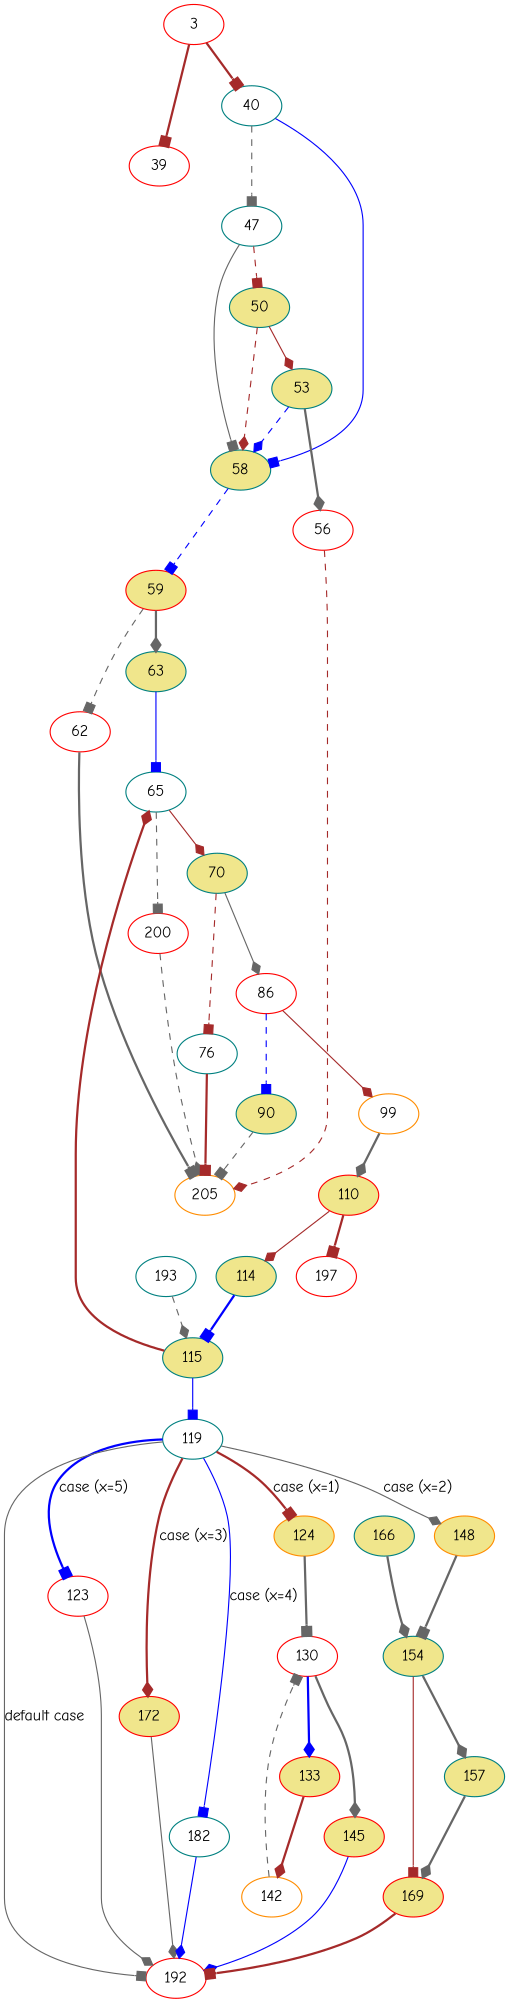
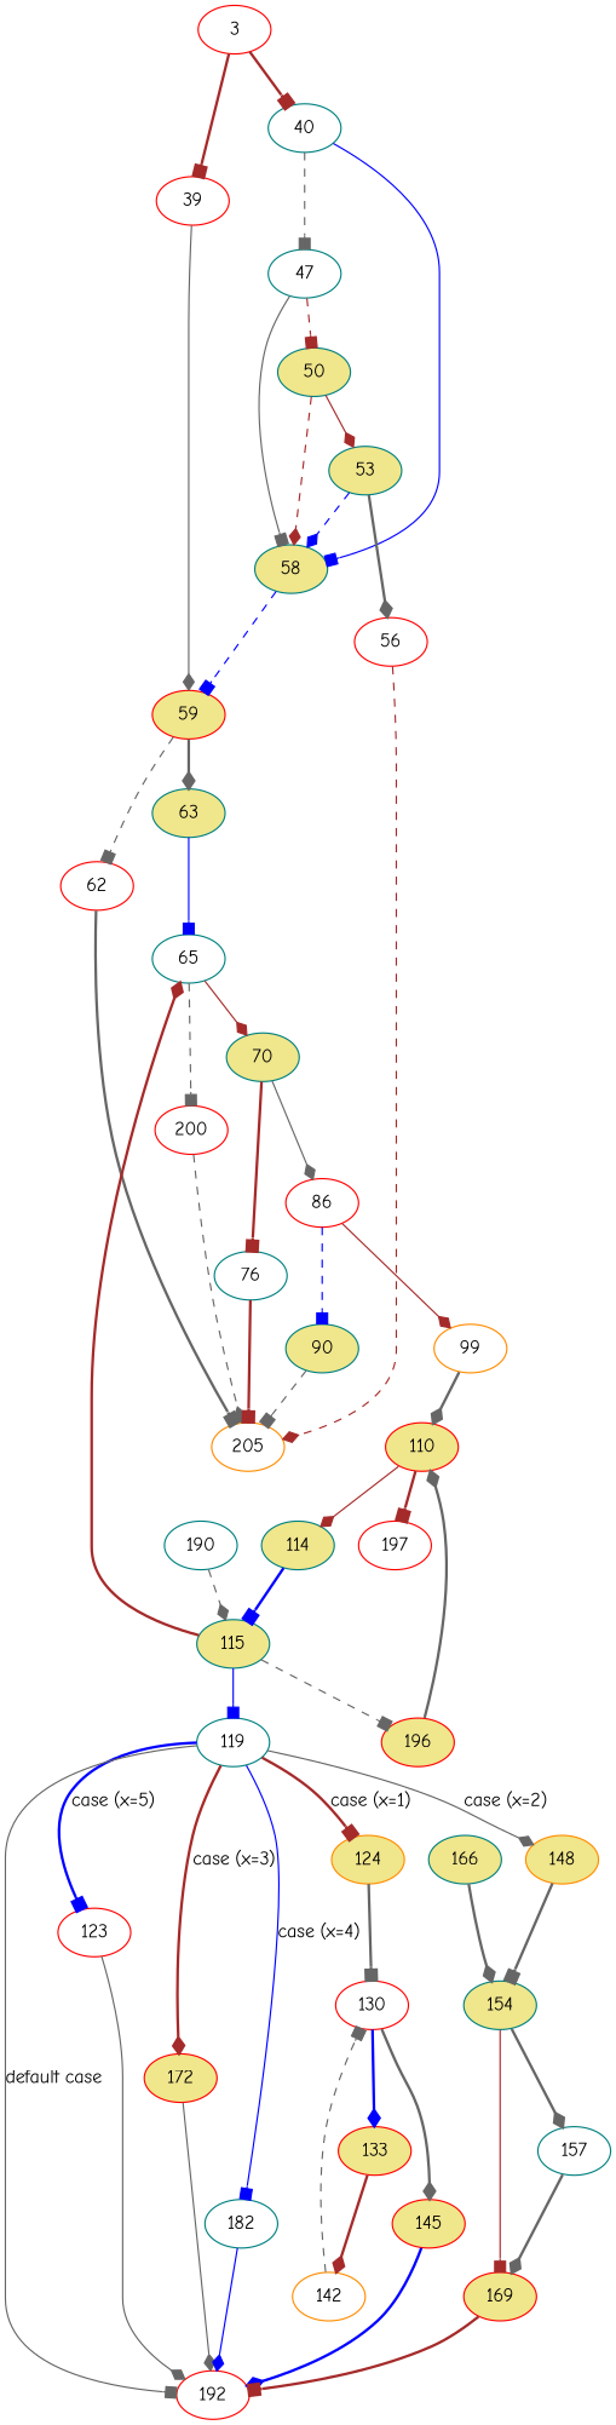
  strict digraph {
    fontname="Comic Neue"
    node [color=teal fillcolor=white fontname="Comic Neue" style=filled]
    edge [arrowhead=box color=gray40 fontname="Comic Neue" style=bold]
    3 [color=red entry=true]
    39 [color=red]
    40
    59 [color=red fillcolor=khaki]
    47
    58 [fillcolor=khaki]
    62 [color=red]
    63 [fillcolor=khaki]
    50 [fillcolor=khaki]
    205 [color=darkorange]
    65
    53 [fillcolor=khaki]
    56 [color=red]
    70 [fillcolor=khaki]
    200 [color=red]
    76
    86 [color=red]
    99 [color=darkorange]
    90 [fillcolor=khaki]
    110 [color=red fillcolor=khaki]
    114 [fillcolor=khaki]
    197 [color=red]
    115 [fillcolor=khaki]
    119
+   196 [color=red fillcolor=khaki]
    123 [color=red]
    124 [color=darkorange fillcolor=khaki]
    148 [color=darkorange fillcolor=khaki]
    172 [color=red fillcolor=khaki]
    182
    192 [color=red]
    130 [color=red]
    154 [fillcolor=khaki]
    133 [color=red fillcolor=khaki]
    145 [color=red fillcolor=khaki]
-   157 [fillcolor=khaki]
+   157
    169 [color=red fillcolor=khaki]
-   193
+   193 [label=190]
    142 [color=darkorange]
    166 [fillcolor=khaki]
    3 -> 39 [color=brown cond=true]
    3 -> 40 [color=brown cond=false]
+   39 -> 59 [arrowhead=diamond style=solid]
    40 -> 47 [cond=true style=dashed]
    40 -> 58 [color=blue cond=false style=solid]
    59 -> 62 [cond=true style=dashed]
    59 -> 63 [arrowhead=diamond cond=false]
    47 -> 58 [cond=false style=solid]
    47 -> 50 [color=brown cond=true style=dashed]
    58 -> 59 [color=blue style=dashed]
    62 -> 205
    63 -> 65 [color=blue style=solid]
    50 -> 58 [arrowhead=diamond color=brown cond=false style=dashed]
    50 -> 53 [arrowhead=diamond color=brown cond=true style=solid]
    65 -> 70 [arrowhead=diamond color=brown cond=true style=solid]
    65 -> 200 [cond=false style=dashed]
    53 -> 58 [arrowhead=diamond color=blue cond=false style=dashed]
    53 -> 56 [arrowhead=diamond cond=true]
    56 -> 205 [arrowhead=diamond color=brown style=dashed]
-   70 -> 76 [color=brown cond=true style=dashed]
+   70 -> 76 [color=brown cond=true]
    70 -> 86 [arrowhead=diamond cond=false style=solid]
    200 -> 205 [arrowhead=diamond style=dashed]
    76 -> 205 [color=brown]
    86 -> 99 [arrowhead=diamond color=brown cond=true style=solid]
    86 -> 90 [color=blue cond=false style=dashed]
    99 -> 110 [arrowhead=diamond]
    90 -> 205 [style=dashed]
    110 -> 114 [arrowhead=diamond color=brown cond=true style=solid]
    110 -> 197 [color=brown cond=false]
    114 -> 115 [color=blue]
    115 -> 65 [arrowhead=diamond color=brown]
    115 -> 119 [color=blue cond=true style=solid]
+   115 -> 196 [cond=false style=dashed]
    119 -> 123 [color=blue cond="case (x=5)" label="case (x=5)"]
    119 -> 124 [color=brown cond="case (x=1)" label="case (x=1)"]
    119 -> 148 [arrowhead=diamond cond="case (x=2)" label="case (x=2)" style=solid]
    119 -> 172 [arrowhead=diamond color=brown cond="case (x=3)" label="case (x=3)"]
    119 -> 182 [color=blue cond="case (x=4)" label="case (x=4)" style=solid]
    119 -> 192 [cond="default case" label="default case" style=solid]
+   196 -> 110 [arrowhead=diamond]
    123 -> 192 [arrowhead=diamond style=solid]
    124 -> 130
    148 -> 154
    172 -> 192 [arrowhead=diamond style=solid]
    182 -> 192 [arrowhead=diamond color=blue style=solid]
    130 -> 133 [arrowhead=diamond color=blue cond=true]
    130 -> 145 [arrowhead=diamond cond=false]
    154 -> 157 [arrowhead=diamond cond=true]
    154 -> 169 [color=brown cond=false style=solid]
    133 -> 142 [arrowhead=diamond color=brown]
-   145 -> 192 [arrowhead=diamond color=blue style=solid]
+   145 -> 192 [arrowhead=diamond color=blue]
    157 -> 169 [arrowhead=diamond]
    169 -> 192 [color=brown]
    193 -> 115 [arrowhead=diamond style=dashed]
    142 -> 130 [style=dashed]
    166 -> 154 [arrowhead=diamond]
  }
